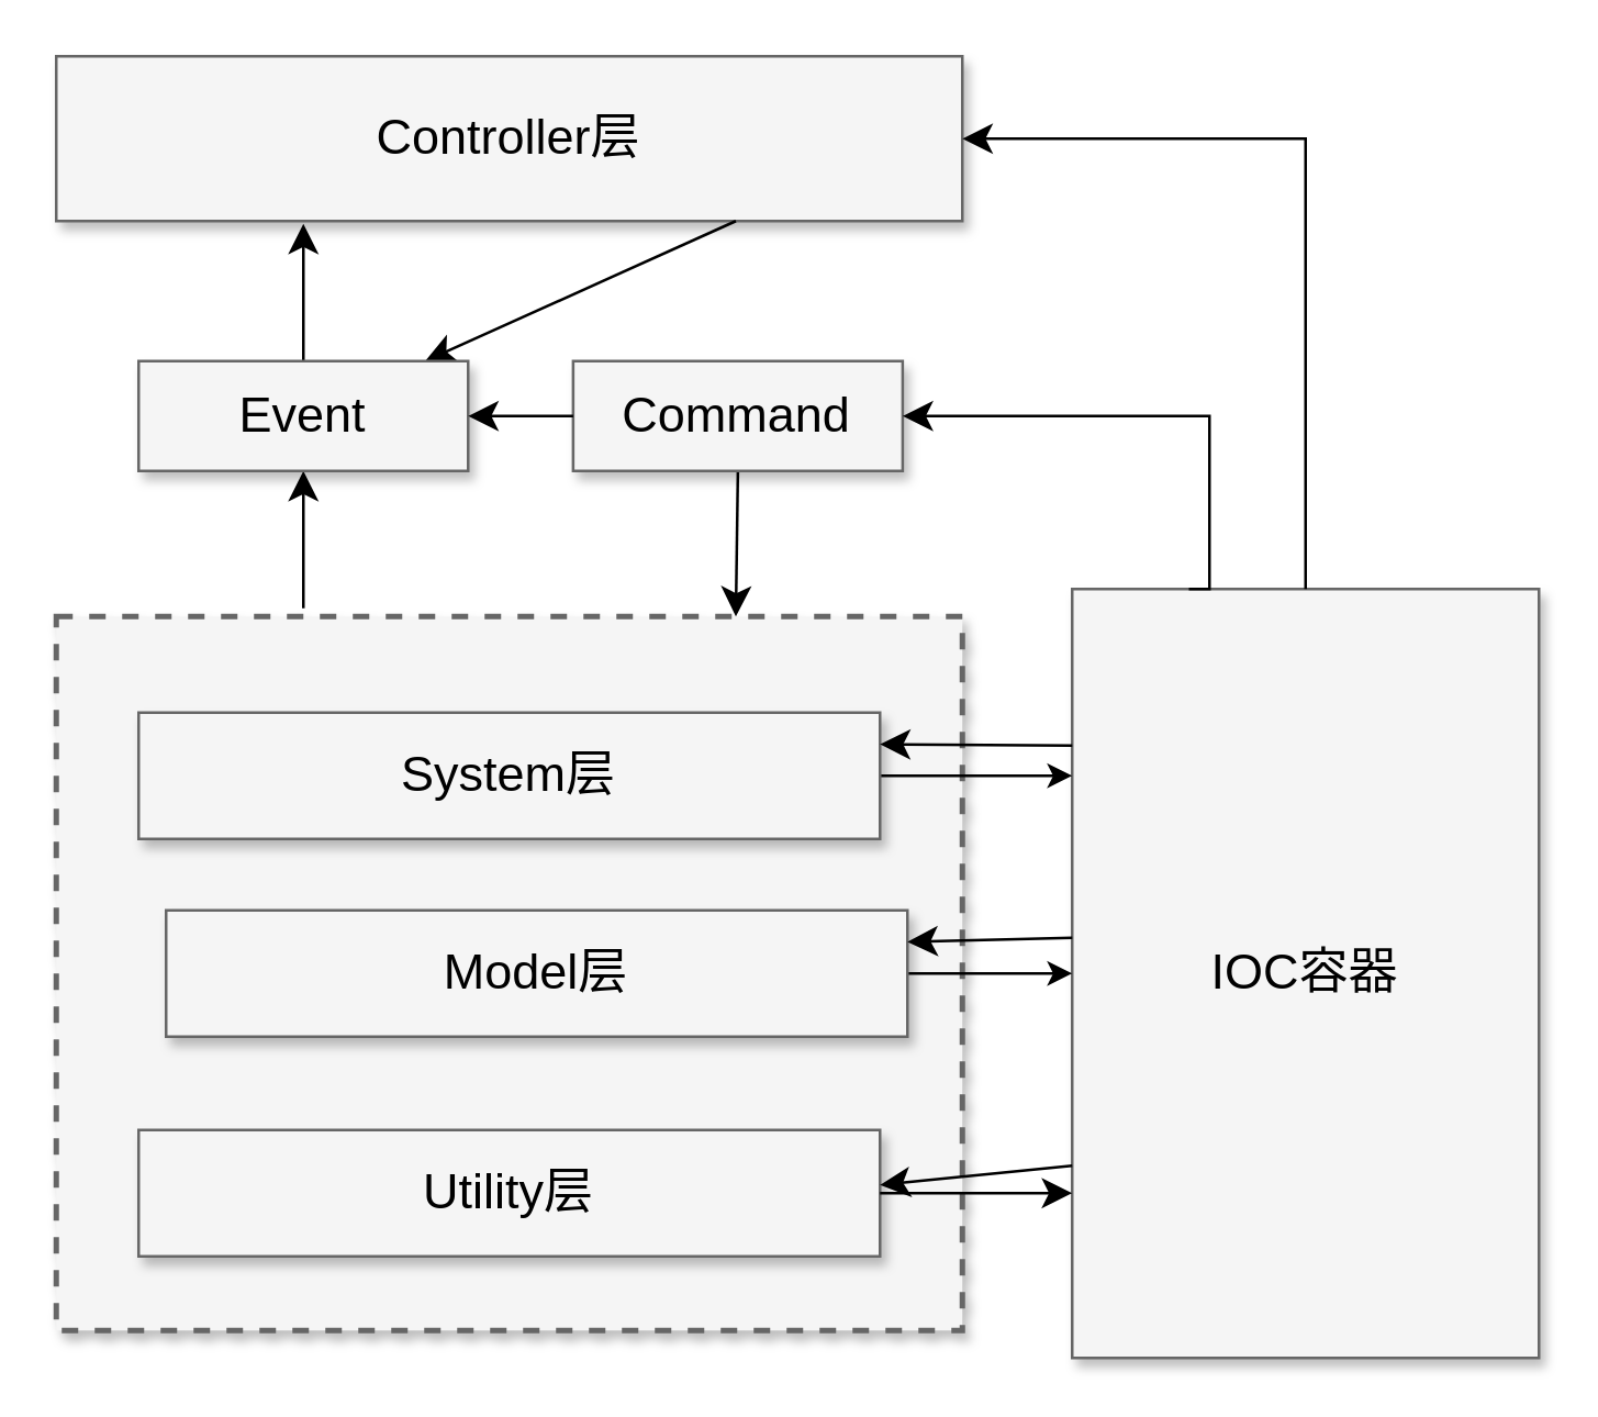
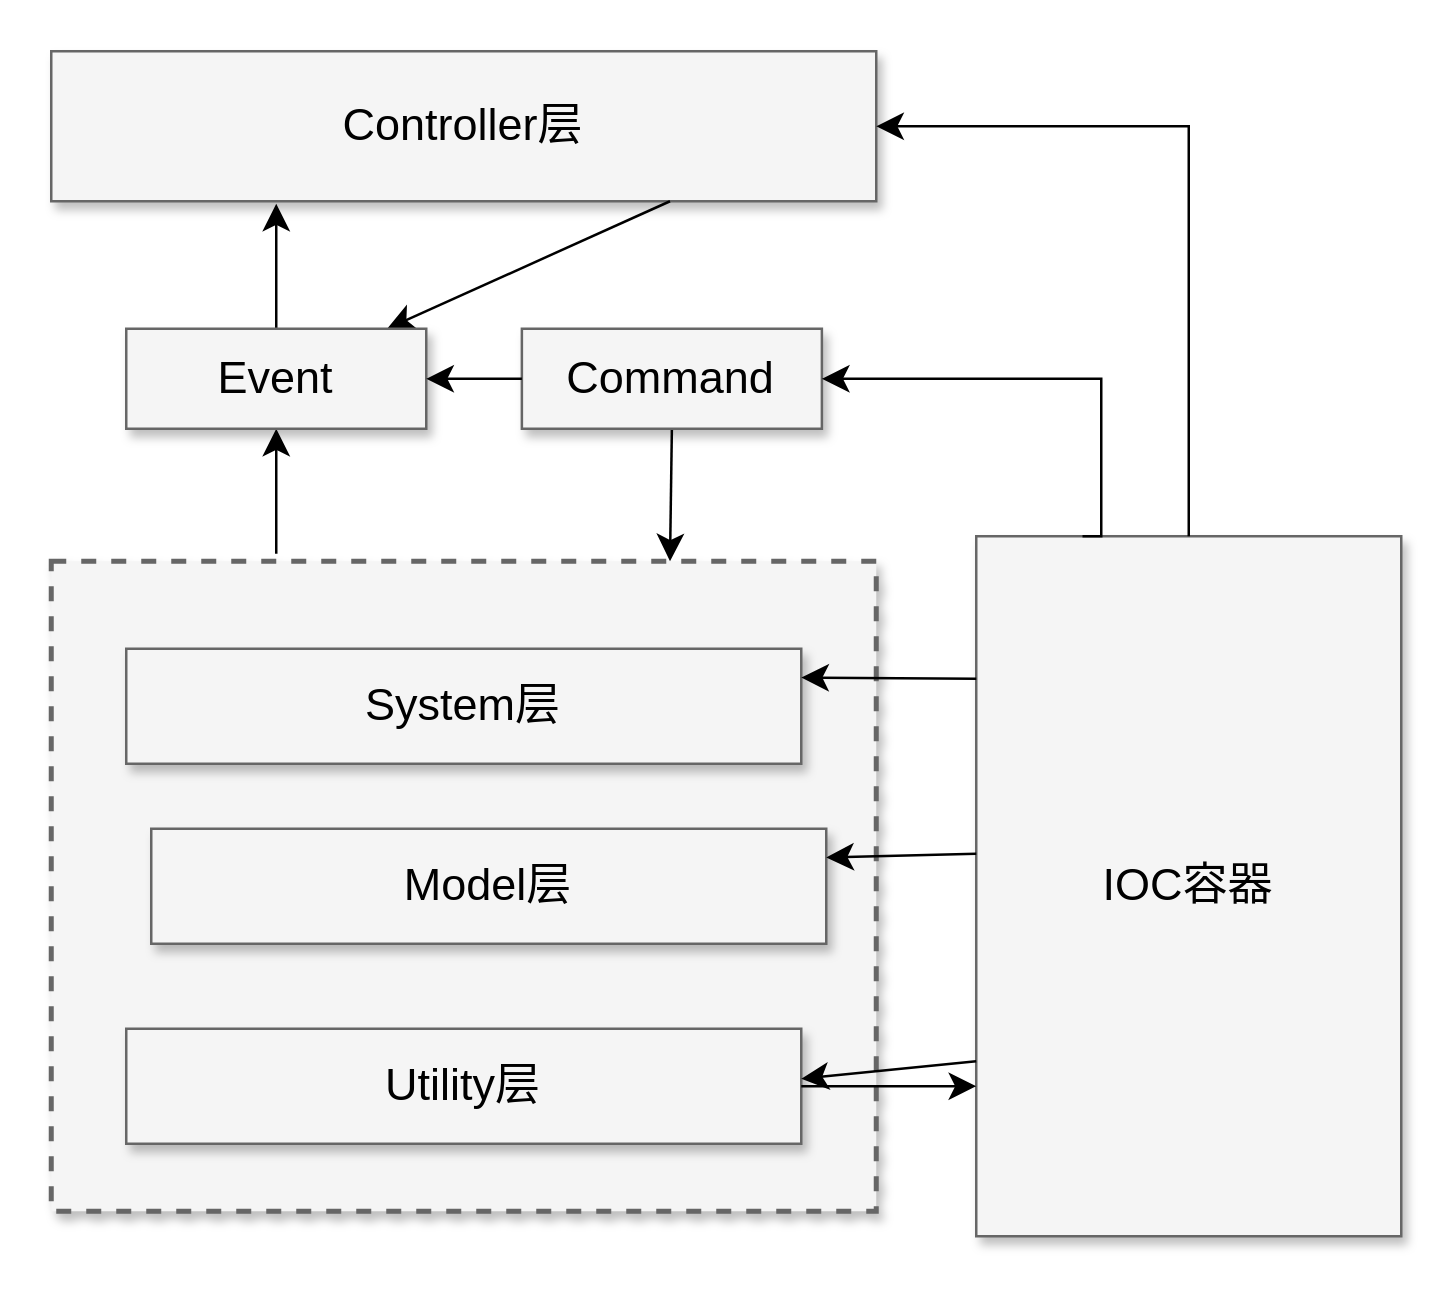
  <mxCell id="0" style=";html=1;" />
  <mxCell id="1" style=";html=1;" parent="0" />
  <mxCell id="2" value="" style="edgeStyle=none;curved=1;rounded=0;orthogonalLoop=1;jettySize=auto;html=1;fontSize=12;startSize=8;endSize=8;exitX=0.5;exitY=0;exitDx=0;exitDy=0;" edge="1" parent="1" source="16"><mxGeometry relative="1" as="geometry"><mxPoint x="110" y="221" as="sourcePoint" /><mxPoint x="110" y="81" as="targetPoint" /></mxGeometry></mxCell>
  <mxCell id="3" value="" style="whiteSpace=wrap;html=1;shadow=1;fontSize=20;fillColor=#f5f5f5;strokeColor=#666666;strokeWidth=2;dashed=1;" parent="1" vertex="1"><mxGeometry x="20" y="224" width="330" height="260" as="geometry" /></mxCell>
  <mxCell id="4" value="IOC容器" style="whiteSpace=wrap;html=1;shadow=1;fontSize=18;fillColor=#f5f5f5;strokeColor=#666666;" parent="1" vertex="1"><mxGeometry x="390" y="214" width="170" height="280" as="geometry" /></mxCell>
- <mxCell id="5" style="edgeStyle=elbowEdgeStyle;rounded=0;html=1;startArrow=none;startFill=0;jettySize=auto;orthogonalLoop=1;fontSize=18;elbow=vertical;" parent="1" source="6" target="4" edge="1"><mxGeometry relative="1" as="geometry"><Array as="points" /></mxGeometry></mxCell>
  <mxCell id="6" value="System层" style="whiteSpace=wrap;html=1;shadow=1;fontSize=18;fillColor=#f5f5f5;strokeColor=#666666;" parent="1" vertex="1"><mxGeometry x="50" y="259" width="270" height="46" as="geometry" /></mxCell>
- <mxCell id="7" style="edgeStyle=elbowEdgeStyle;rounded=0;html=1;startArrow=none;startFill=0;jettySize=auto;orthogonalLoop=1;fontSize=18;elbow=vertical;" parent="1" source="8" target="4" edge="1"><mxGeometry relative="1" as="geometry" /></mxCell>
  <mxCell id="8" value="Model层" style="whiteSpace=wrap;html=1;shadow=1;fontSize=18;fillColor=#f5f5f5;strokeColor=#666666;" parent="1" vertex="1"><mxGeometry x="60" y="331" width="270" height="46" as="geometry" /></mxCell>
  <mxCell id="9" value="" style="edgeStyle=none;curved=1;rounded=0;orthogonalLoop=1;jettySize=auto;html=1;fontSize=12;startSize=8;endSize=8;exitX=0.5;exitY=1;exitDx=0;exitDy=0;entryX=0.75;entryY=0;entryDx=0;entryDy=0;" edge="1" parent="1" source="14" target="3"><mxGeometry relative="1" as="geometry"><mxPoint x="277" y="221" as="targetPoint" /><mxPoint x="350" y="201" as="sourcePoint" /></mxGeometry></mxCell>
  <mxCell id="10" value="Controller层" style="whiteSpace=wrap;html=1;shadow=1;fontSize=18;fillColor=#f5f5f5;strokeColor=#666666;" parent="1" vertex="1"><mxGeometry x="20" y="20" width="330" height="60" as="geometry" /></mxCell>
  <mxCell id="11" value="Utility层" style="whiteSpace=wrap;html=1;shadow=1;fontSize=18;fillColor=#f5f5f5;strokeColor=#666666;" vertex="1" parent="1"><mxGeometry x="50" y="411" width="270" height="46" as="geometry" /></mxCell>
  <mxCell id="12" value="" style="edgeStyle=segmentEdgeStyle;endArrow=classic;html=1;curved=0;rounded=0;endSize=8;startSize=8;sourcePerimeterSpacing=0;targetPerimeterSpacing=0;fontSize=12;exitX=0.5;exitY=0;exitDx=0;exitDy=0;entryX=1;entryY=0.5;entryDx=0;entryDy=0;" edge="1" parent="1" source="4" target="10"><mxGeometry width="140" relative="1" as="geometry"><mxPoint x="280" y="401" as="sourcePoint" /><mxPoint x="420" y="461" as="targetPoint" /><Array as="points"><mxPoint x="475" y="50" /></Array></mxGeometry></mxCell>
  <mxCell id="13" value="" style="edgeStyle=none;curved=1;rounded=0;orthogonalLoop=1;jettySize=auto;html=1;fontSize=12;startSize=8;endSize=8;exitX=0.75;exitY=1;exitDx=0;exitDy=0;" edge="1" parent="1" source="10" target="16"><mxGeometry relative="1" as="geometry"><mxPoint x="222" y="224" as="targetPoint" /><mxPoint x="224" y="80" as="sourcePoint" /></mxGeometry></mxCell>
  <mxCell id="14" value="Command" style="whiteSpace=wrap;html=1;shadow=1;fontSize=18;fillColor=#f5f5f5;strokeColor=#666666;" vertex="1" parent="1"><mxGeometry x="208.25" y="131" width="120" height="40" as="geometry" /></mxCell>
  <mxCell id="15" value="" style="edgeStyle=none;curved=1;rounded=0;orthogonalLoop=1;jettySize=auto;html=1;fontSize=12;startSize=8;endSize=8;entryX=0.5;entryY=1;entryDx=0;entryDy=0;" edge="1" parent="1" target="16"><mxGeometry relative="1" as="geometry"><mxPoint x="110" y="221" as="sourcePoint" /><mxPoint x="103" y="80" as="targetPoint" /></mxGeometry></mxCell>
  <mxCell id="16" value="Event" style="whiteSpace=wrap;html=1;shadow=1;fontSize=18;fillColor=#f5f5f5;strokeColor=#666666;" vertex="1" parent="1"><mxGeometry x="50" y="131" width="120" height="40" as="geometry" /></mxCell>
  <mxCell id="17" value="" style="edgeStyle=none;orthogonalLoop=1;jettySize=auto;html=1;rounded=0;fontSize=12;startSize=8;endSize=8;curved=1;exitX=1;exitY=0.5;exitDx=0;exitDy=0;" edge="1" parent="1" source="11"><mxGeometry width="140" relative="1" as="geometry"><mxPoint x="310" y="261" as="sourcePoint" /><mxPoint x="390" y="434" as="targetPoint" /><Array as="points" /></mxGeometry></mxCell>
  <mxCell id="18" value="" style="edgeStyle=none;orthogonalLoop=1;jettySize=auto;html=1;rounded=0;fontSize=12;startSize=8;endSize=8;curved=1;exitX=0;exitY=0.5;exitDx=0;exitDy=0;entryX=1;entryY=0.5;entryDx=0;entryDy=0;" edge="1" parent="1" source="14" target="16"><mxGeometry width="140" relative="1" as="geometry"><mxPoint x="170" y="271" as="sourcePoint" /><mxPoint x="310" y="271" as="targetPoint" /><Array as="points" /></mxGeometry></mxCell>
  <mxCell id="19" value="" style="edgeStyle=segmentEdgeStyle;endArrow=classic;html=1;curved=0;rounded=0;endSize=8;startSize=8;sourcePerimeterSpacing=0;targetPerimeterSpacing=0;fontSize=12;exitX=0.25;exitY=0;exitDx=0;exitDy=0;entryX=1;entryY=0.5;entryDx=0;entryDy=0;" edge="1" parent="1" source="4" target="14"><mxGeometry width="140" relative="1" as="geometry"><mxPoint x="370" y="261" as="sourcePoint" /><mxPoint x="340" y="151" as="targetPoint" /><Array as="points"><mxPoint x="440" y="214" /><mxPoint x="440" y="151" /></Array></mxGeometry></mxCell>
  <mxCell id="20" value="" style="edgeStyle=none;orthogonalLoop=1;jettySize=auto;html=1;rounded=0;fontSize=12;startSize=8;endSize=8;curved=1;entryX=1;entryY=0.25;entryDx=0;entryDy=0;" edge="1" parent="1" target="6"><mxGeometry width="140" relative="1" as="geometry"><mxPoint x="390" y="271" as="sourcePoint" /><mxPoint x="330" y="351" as="targetPoint" /><Array as="points" /></mxGeometry></mxCell>
  <mxCell id="21" value="" style="edgeStyle=none;orthogonalLoop=1;jettySize=auto;html=1;rounded=0;fontSize=12;startSize=8;endSize=8;curved=1;entryX=1;entryY=0.25;entryDx=0;entryDy=0;" edge="1" parent="1" target="8"><mxGeometry width="140" relative="1" as="geometry"><mxPoint x="390" y="341" as="sourcePoint" /><mxPoint x="320" y="351" as="targetPoint" /><Array as="points" /></mxGeometry></mxCell>
  <mxCell id="22" value="" style="edgeStyle=none;orthogonalLoop=1;jettySize=auto;html=1;rounded=0;fontSize=12;startSize=8;endSize=8;curved=1;exitX=0;exitY=0.75;exitDx=0;exitDy=0;" edge="1" parent="1" source="4"><mxGeometry width="140" relative="1" as="geometry"><mxPoint x="420" y="561" as="sourcePoint" /><mxPoint x="320" y="431" as="targetPoint" /><Array as="points" /></mxGeometry></mxCell>
